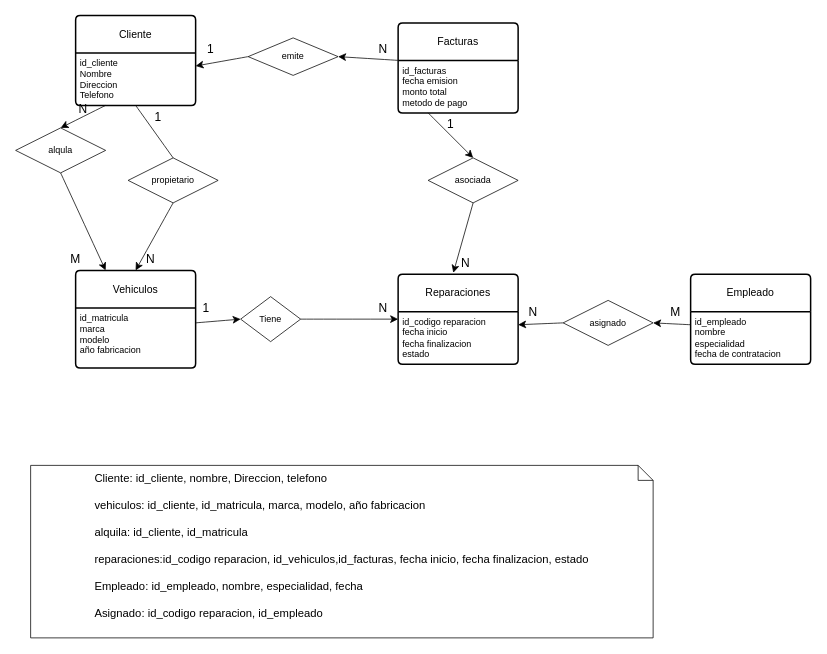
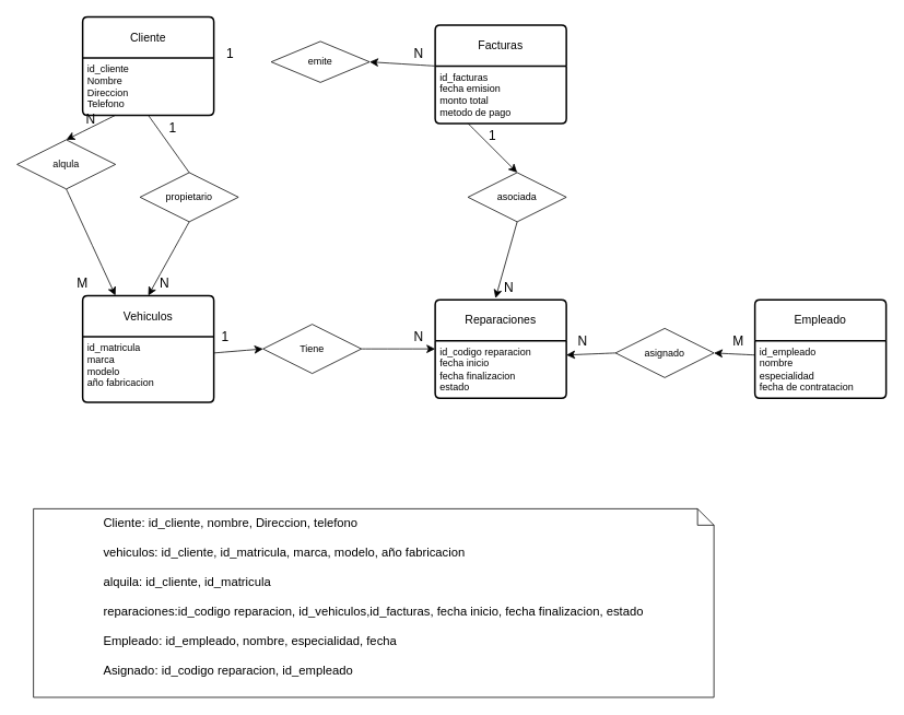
  <mxCell id="0" />
  <mxCell id="1" parent="0" />
  <mxCell id="2" value="Cliente" style="swimlane;childLayout=stackLayout;horizontal=1;startSize=50;horizontalStack=0;rounded=1;fontSize=14;fontStyle=0;strokeWidth=2;resizeParent=0;resizeLast=1;shadow=0;dashed=0;align=center;arcSize=4;whiteSpace=wrap;html=1;" vertex="1" parent="1"><mxGeometry x="100" y="20" width="160" height="120" as="geometry" /></mxCell>
  <mxCell id="3" value="id_cliente&lt;div&gt;Nombre&lt;/div&gt;&lt;div&gt;Direccion&lt;/div&gt;&lt;div&gt;Telefono&lt;/div&gt;" style="align=left;strokeColor=none;fillColor=none;spacingLeft=4;spacingRight=4;fontSize=12;verticalAlign=top;resizable=0;rotatable=0;part=1;html=1;whiteSpace=wrap;" vertex="1" parent="2"><mxGeometry y="50" width="160" height="70" as="geometry" /></mxCell>
  <mxCell id="4" value="Vehiculos" style="swimlane;childLayout=stackLayout;horizontal=1;startSize=50;horizontalStack=0;rounded=1;fontSize=14;fontStyle=0;strokeWidth=2;resizeParent=0;resizeLast=1;shadow=0;dashed=0;align=center;arcSize=4;whiteSpace=wrap;html=1;" vertex="1" parent="1"><mxGeometry x="100" y="360" width="160" height="130" as="geometry" /></mxCell>
  <mxCell id="5" value="id_matricula&lt;div&gt;marca&lt;/div&gt;&lt;div&gt;modelo&lt;/div&gt;&lt;div&gt;año fabricacion&lt;/div&gt;" style="align=left;strokeColor=none;fillColor=none;spacingLeft=4;spacingRight=4;fontSize=12;verticalAlign=top;resizable=0;rotatable=0;part=1;html=1;whiteSpace=wrap;" vertex="1" parent="4"><mxGeometry y="50" width="160" height="80" as="geometry" /></mxCell>
  <mxCell id="6" style="edgeStyle=none;curved=1;rounded=0;orthogonalLoop=1;jettySize=auto;html=1;exitX=0.5;exitY=1;exitDx=0;exitDy=0;entryX=0.5;entryY=0;entryDx=0;entryDy=0;fontSize=12;startSize=8;endSize=8;" edge="1" parent="1" source="7" target="4"><mxGeometry relative="1" as="geometry"><mxPoint x="190" y="345" as="targetPoint" /></mxGeometry></mxCell>
  <mxCell id="7" value="propietario" style="shape=rhombus;perimeter=rhombusPerimeter;whiteSpace=wrap;html=1;align=center;" vertex="1" parent="1"><mxGeometry x="170" y="210" width="120" height="60" as="geometry" /></mxCell>
  <mxCell id="8" style="edgeStyle=none;curved=1;rounded=0;orthogonalLoop=1;jettySize=auto;html=1;exitX=0.5;exitY=1;exitDx=0;exitDy=0;entryX=0.5;entryY=0;entryDx=0;entryDy=0;fontSize=12;startSize=8;endSize=8;endArrow=none;" edge="1" parent="1" source="3" target="7"><mxGeometry relative="1" as="geometry" /></mxCell>
  <mxCell id="9" value="1" style="text;html=1;whiteSpace=wrap;strokeColor=none;fillColor=none;align=center;verticalAlign=middle;rounded=0;fontSize=16;" vertex="1" parent="1"><mxGeometry x="180" y="140" width="60" height="30" as="geometry" /></mxCell>
  <mxCell id="10" value="N" style="text;html=1;whiteSpace=wrap;strokeColor=none;fillColor=none;align=center;verticalAlign=middle;rounded=0;fontSize=16;" vertex="1" parent="1"><mxGeometry x="170" y="330" width="60" height="30" as="geometry" /></mxCell>
  <mxCell id="11" value="Reparaciones" style="swimlane;childLayout=stackLayout;horizontal=1;startSize=50;horizontalStack=0;rounded=1;fontSize=14;fontStyle=0;strokeWidth=2;resizeParent=0;resizeLast=1;shadow=0;dashed=0;align=center;arcSize=4;whiteSpace=wrap;html=1;" vertex="1" parent="1"><mxGeometry x="530" y="365" width="160" height="120" as="geometry" /></mxCell>
  <mxCell id="12" value="id_codigo reparacion&lt;div&gt;fecha inicio&lt;/div&gt;&lt;div&gt;fecha finalizacion&lt;/div&gt;&lt;div&gt;estado&lt;/div&gt;" style="align=left;strokeColor=none;fillColor=none;spacingLeft=4;spacingRight=4;fontSize=12;verticalAlign=top;resizable=0;rotatable=0;part=1;html=1;whiteSpace=wrap;" vertex="1" parent="11"><mxGeometry y="50" width="160" height="70" as="geometry" /></mxCell>
  <mxCell id="13" style="edgeStyle=none;curved=1;rounded=0;orthogonalLoop=1;jettySize=auto;html=1;exitX=1;exitY=0.5;exitDx=0;exitDy=0;entryX=0;entryY=0.5;entryDx=0;entryDy=0;fontSize=12;startSize=8;endSize=8;" edge="1" parent="1" source="14" target="11"><mxGeometry relative="1" as="geometry" /></mxCell>
- <mxCell id="14" value="Tiene" style="shape=rhombus;perimeter=rhombusPerimeter;whiteSpace=wrap;html=1;align=center;" vertex="1" parent="1"><mxGeometry x="320" y="395" width="80" height="60" as="geometry" /></mxCell>
+ <mxCell id="14" value="Tiene" style="shape=rhombus;perimeter=rhombusPerimeter;whiteSpace=wrap;html=1;align=center;" vertex="1" parent="1"><mxGeometry x="320" y="395" width="120" height="60" as="geometry" /></mxCell>
  <mxCell id="15" style="edgeStyle=none;curved=1;rounded=0;orthogonalLoop=1;jettySize=auto;html=1;exitX=1;exitY=0.25;exitDx=0;exitDy=0;entryX=0;entryY=0.5;entryDx=0;entryDy=0;fontSize=12;startSize=8;endSize=8;" edge="1" parent="1" source="5" target="14"><mxGeometry relative="1" as="geometry" /></mxCell>
  <mxCell id="16" value="1" style="text;html=1;whiteSpace=wrap;strokeColor=none;fillColor=none;align=center;verticalAlign=middle;rounded=0;fontSize=16;" vertex="1" parent="1"><mxGeometry x="244" y="395" width="60" height="30" as="geometry" /></mxCell>
  <mxCell id="17" value="N" style="text;html=1;whiteSpace=wrap;strokeColor=none;fillColor=none;align=center;verticalAlign=middle;rounded=0;fontSize=16;" vertex="1" parent="1"><mxGeometry x="480" y="395" width="60" height="30" as="geometry" /></mxCell>
  <mxCell id="18" value="Facturas" style="swimlane;childLayout=stackLayout;horizontal=1;startSize=50;horizontalStack=0;rounded=1;fontSize=14;fontStyle=0;strokeWidth=2;resizeParent=0;resizeLast=1;shadow=0;dashed=0;align=center;arcSize=4;whiteSpace=wrap;html=1;" vertex="1" parent="1"><mxGeometry x="530" y="30" width="160" height="120" as="geometry" /></mxCell>
  <mxCell id="19" value="id_facturas&lt;div&gt;fecha emision&lt;/div&gt;&lt;div&gt;monto total&lt;/div&gt;&lt;div&gt;metodo de pago&lt;/div&gt;" style="align=left;strokeColor=none;fillColor=none;spacingLeft=4;spacingRight=4;fontSize=12;verticalAlign=top;resizable=0;rotatable=0;part=1;html=1;whiteSpace=wrap;" vertex="1" parent="18"><mxGeometry y="50" width="160" height="70" as="geometry" /></mxCell>
- <mxCell id="20" style="edgeStyle=none;curved=1;rounded=0;orthogonalLoop=1;jettySize=auto;html=1;exitX=0;exitY=0.5;exitDx=0;exitDy=0;entryX=1;entryY=0.25;entryDx=0;entryDy=0;fontSize=12;startSize=8;endSize=8;" edge="1" parent="1" source="21" target="3"><mxGeometry relative="1" as="geometry" /></mxCell>
  <mxCell id="21" value="emite" style="shape=rhombus;perimeter=rhombusPerimeter;whiteSpace=wrap;html=1;align=center;" vertex="1" parent="1"><mxGeometry x="330" y="50" width="120" height="50" as="geometry" /></mxCell>
  <mxCell id="22" style="edgeStyle=none;curved=1;rounded=0;orthogonalLoop=1;jettySize=auto;html=1;exitX=0;exitY=0;exitDx=0;exitDy=0;entryX=1;entryY=0.5;entryDx=0;entryDy=0;fontSize=12;startSize=8;endSize=8;" edge="1" parent="1" source="19" target="21"><mxGeometry relative="1" as="geometry" /></mxCell>
  <mxCell id="23" value="1" style="text;html=1;whiteSpace=wrap;strokeColor=none;fillColor=none;align=center;verticalAlign=middle;rounded=0;fontSize=16;" vertex="1" parent="1"><mxGeometry x="250" y="50" width="60" height="30" as="geometry" /></mxCell>
  <mxCell id="24" value="N" style="text;html=1;whiteSpace=wrap;strokeColor=none;fillColor=none;align=center;verticalAlign=middle;rounded=0;fontSize=16;" vertex="1" parent="1"><mxGeometry x="480" y="50" width="60" height="30" as="geometry" /></mxCell>
  <mxCell id="25" value="asociada" style="shape=rhombus;perimeter=rhombusPerimeter;whiteSpace=wrap;html=1;align=center;" vertex="1" parent="1"><mxGeometry x="570" y="210" width="120" height="60" as="geometry" /></mxCell>
  <mxCell id="26" style="edgeStyle=none;curved=1;rounded=0;orthogonalLoop=1;jettySize=auto;html=1;exitX=0.25;exitY=1;exitDx=0;exitDy=0;entryX=0.5;entryY=0;entryDx=0;entryDy=0;fontSize=12;startSize=8;endSize=8;" edge="1" parent="1" source="19" target="25"><mxGeometry relative="1" as="geometry" /></mxCell>
  <mxCell id="27" style="edgeStyle=none;curved=1;rounded=0;orthogonalLoop=1;jettySize=auto;html=1;exitX=0.5;exitY=1;exitDx=0;exitDy=0;entryX=0.46;entryY=-0.015;entryDx=0;entryDy=0;entryPerimeter=0;fontSize=12;startSize=8;endSize=8;" edge="1" parent="1" source="25" target="11"><mxGeometry relative="1" as="geometry" /></mxCell>
  <mxCell id="28" style="edgeStyle=none;curved=1;rounded=0;orthogonalLoop=1;jettySize=auto;html=1;exitX=0;exitY=0;exitDx=0;exitDy=0;fontSize=12;startSize=8;endSize=8;" edge="1" parent="1" source="25" target="25"><mxGeometry relative="1" as="geometry" /></mxCell>
  <mxCell id="29" value="1" style="text;html=1;whiteSpace=wrap;strokeColor=none;fillColor=none;align=center;verticalAlign=middle;rounded=0;fontSize=16;" vertex="1" parent="1"><mxGeometry x="570" y="150" width="60" height="30" as="geometry" /></mxCell>
  <mxCell id="30" value="N" style="text;html=1;whiteSpace=wrap;strokeColor=none;fillColor=none;align=center;verticalAlign=middle;rounded=0;fontSize=16;" vertex="1" parent="1"><mxGeometry x="590" y="335" width="60" height="30" as="geometry" /></mxCell>
  <mxCell id="31" value="Empleado" style="swimlane;childLayout=stackLayout;horizontal=1;startSize=50;horizontalStack=0;rounded=1;fontSize=14;fontStyle=0;strokeWidth=2;resizeParent=0;resizeLast=1;shadow=0;dashed=0;align=center;arcSize=4;whiteSpace=wrap;html=1;" vertex="1" parent="1"><mxGeometry x="920" y="365" width="160" height="120" as="geometry" /></mxCell>
  <mxCell id="32" value="id_empleado&lt;div&gt;nombre&lt;/div&gt;&lt;div&gt;especialidad&lt;/div&gt;&lt;div&gt;fecha de contratacion&lt;/div&gt;" style="align=left;strokeColor=none;fillColor=none;spacingLeft=4;spacingRight=4;fontSize=12;verticalAlign=top;resizable=0;rotatable=0;part=1;html=1;whiteSpace=wrap;" vertex="1" parent="31"><mxGeometry y="50" width="160" height="70" as="geometry" /></mxCell>
  <mxCell id="33" style="edgeStyle=none;curved=1;rounded=0;orthogonalLoop=1;jettySize=auto;html=1;exitX=0;exitY=0.5;exitDx=0;exitDy=0;entryX=1;entryY=0.25;entryDx=0;entryDy=0;fontSize=12;startSize=8;endSize=8;" edge="1" parent="1" source="34" target="12"><mxGeometry relative="1" as="geometry" /></mxCell>
  <mxCell id="34" value="asignado" style="shape=rhombus;perimeter=rhombusPerimeter;whiteSpace=wrap;html=1;align=center;" vertex="1" parent="1"><mxGeometry x="750" y="400" width="120" height="60" as="geometry" /></mxCell>
  <mxCell id="35" style="edgeStyle=none;curved=1;rounded=0;orthogonalLoop=1;jettySize=auto;html=1;exitX=0;exitY=0.25;exitDx=0;exitDy=0;entryX=1;entryY=0.5;entryDx=0;entryDy=0;fontSize=12;startSize=8;endSize=8;" edge="1" parent="1" source="32" target="34"><mxGeometry relative="1" as="geometry" /></mxCell>
  <mxCell id="36" value="M" style="text;html=1;whiteSpace=wrap;strokeColor=none;fillColor=none;align=center;verticalAlign=middle;rounded=0;fontSize=16;" vertex="1" parent="1"><mxGeometry x="870" y="400" width="60" height="30" as="geometry" /></mxCell>
  <mxCell id="37" value="N" style="text;html=1;whiteSpace=wrap;strokeColor=none;fillColor=none;align=center;verticalAlign=middle;rounded=0;fontSize=16;" vertex="1" parent="1"><mxGeometry x="680" y="400" width="60" height="30" as="geometry" /></mxCell>
  <mxCell id="38" style="edgeStyle=none;curved=1;rounded=0;orthogonalLoop=1;jettySize=auto;html=1;exitX=0.5;exitY=1;exitDx=0;exitDy=0;entryX=0.25;entryY=0;entryDx=0;entryDy=0;fontSize=12;startSize=8;endSize=8;" edge="1" parent="1" source="39" target="4"><mxGeometry relative="1" as="geometry" /></mxCell>
  <mxCell id="39" value="alqula" style="shape=rhombus;perimeter=rhombusPerimeter;whiteSpace=wrap;html=1;align=center;" vertex="1" parent="1"><mxGeometry x="20" y="170" width="120" height="60" as="geometry" /></mxCell>
  <mxCell id="40" style="edgeStyle=none;curved=1;rounded=0;orthogonalLoop=1;jettySize=auto;html=1;exitX=0.25;exitY=1;exitDx=0;exitDy=0;entryX=0.5;entryY=0;entryDx=0;entryDy=0;fontSize=12;startSize=8;endSize=8;" edge="1" parent="1" source="3" target="39"><mxGeometry relative="1" as="geometry"><mxPoint x="-40" y="232.5" as="sourcePoint" /></mxGeometry></mxCell>
  <mxCell id="41" value="M" style="text;html=1;whiteSpace=wrap;strokeColor=none;fillColor=none;align=center;verticalAlign=middle;rounded=0;fontSize=16;" vertex="1" parent="1"><mxGeometry x="70" y="330" width="60" height="30" as="geometry" /></mxCell>
  <mxCell id="42" value="N" style="text;html=1;whiteSpace=wrap;strokeColor=none;fillColor=none;align=center;verticalAlign=middle;rounded=0;fontSize=16;" vertex="1" parent="1"><mxGeometry x="80" y="130" width="60" height="30" as="geometry" /></mxCell>
  <mxCell id="43" value="&lt;div style=&quot;text-align: justify;&quot;&gt;&lt;span style=&quot;background-color: transparent; color: light-dark(rgb(0, 0, 0), rgb(255, 255, 255));&quot;&gt;&lt;font style=&quot;font-size: 15px;&quot;&gt;Cliente: id_cliente, nombre, Direccion, telefono&lt;/font&gt;&lt;/span&gt;&lt;/div&gt;&lt;div style=&quot;text-align: justify;&quot;&gt;&lt;span style=&quot;background-color: transparent; color: light-dark(rgb(0, 0, 0), rgb(255, 255, 255));&quot;&gt;&lt;font style=&quot;font-size: 15px;&quot;&gt;&lt;br&gt;&lt;/font&gt;&lt;/span&gt;&lt;/div&gt;&lt;div style=&quot;text-align: justify;&quot;&gt;&lt;span style=&quot;background-color: transparent; color: light-dark(rgb(0, 0, 0), rgb(255, 255, 255));&quot;&gt;&lt;font style=&quot;font-size: 15px;&quot;&gt;vehiculos: id_cliente, id_matricula, marca, modelo, año fabricacion&lt;/font&gt;&lt;/span&gt;&lt;/div&gt;&lt;div style=&quot;text-align: justify;&quot;&gt;&lt;span style=&quot;background-color: transparent; color: light-dark(rgb(0, 0, 0), rgb(255, 255, 255));&quot;&gt;&lt;font style=&quot;font-size: 15px;&quot;&gt;&lt;br&gt;&lt;/font&gt;&lt;/span&gt;&lt;/div&gt;&lt;div style=&quot;text-align: justify;&quot;&gt;&lt;span style=&quot;background-color: transparent; color: light-dark(rgb(0, 0, 0), rgb(255, 255, 255));&quot;&gt;&lt;font style=&quot;font-size: 15px;&quot;&gt;alquila: id_cliente, id_matricula&lt;/font&gt;&lt;/span&gt;&lt;/div&gt;&lt;div style=&quot;text-align: justify;&quot;&gt;&lt;span style=&quot;background-color: transparent; color: light-dark(rgb(0, 0, 0), rgb(255, 255, 255));&quot;&gt;&lt;font style=&quot;font-size: 15px;&quot;&gt;&lt;br&gt;&lt;/font&gt;&lt;/span&gt;&lt;/div&gt;&lt;div style=&quot;text-align: justify;&quot;&gt;&lt;span style=&quot;background-color: transparent; color: light-dark(rgb(0, 0, 0), rgb(255, 255, 255));&quot;&gt;&lt;font style=&quot;font-size: 15px;&quot;&gt;reparaciones:id_codigo reparacion, id_vehiculos,id_facturas, fecha inicio, fecha finalizacion, estado&lt;/font&gt;&lt;/span&gt;&lt;/div&gt;&lt;div style=&quot;text-align: justify;&quot;&gt;&lt;span style=&quot;background-color: transparent; color: light-dark(rgb(0, 0, 0), rgb(255, 255, 255));&quot;&gt;&lt;font style=&quot;font-size: 15px;&quot;&gt;&lt;br&gt;&lt;/font&gt;&lt;/span&gt;&lt;/div&gt;&lt;div style=&quot;text-align: justify;&quot;&gt;&lt;span style=&quot;background-color: transparent; color: light-dark(rgb(0, 0, 0), rgb(255, 255, 255));&quot;&gt;&lt;font style=&quot;font-size: 15px;&quot;&gt;Empleado: id_empleado, nombre, especialidad, fecha&lt;/font&gt;&lt;/span&gt;&lt;/div&gt;&lt;div style=&quot;text-align: justify;&quot;&gt;&lt;span style=&quot;background-color: transparent; color: light-dark(rgb(0, 0, 0), rgb(255, 255, 255));&quot;&gt;&lt;font style=&quot;font-size: 15px;&quot;&gt;&lt;br&gt;&lt;/font&gt;&lt;/span&gt;&lt;/div&gt;&lt;div style=&quot;text-align: justify;&quot;&gt;&lt;span style=&quot;font-size: 15px;&quot;&gt;Asignado: id_codigo reparacion, id_empleado&lt;/span&gt;&lt;/div&gt;&lt;div&gt;&lt;div&gt;&lt;br&gt;&lt;/div&gt;&lt;/div&gt;" style="shape=note;size=20;whiteSpace=wrap;html=1;" vertex="1" parent="1"><mxGeometry x="40" y="620" width="830" height="230" as="geometry" /></mxCell>
